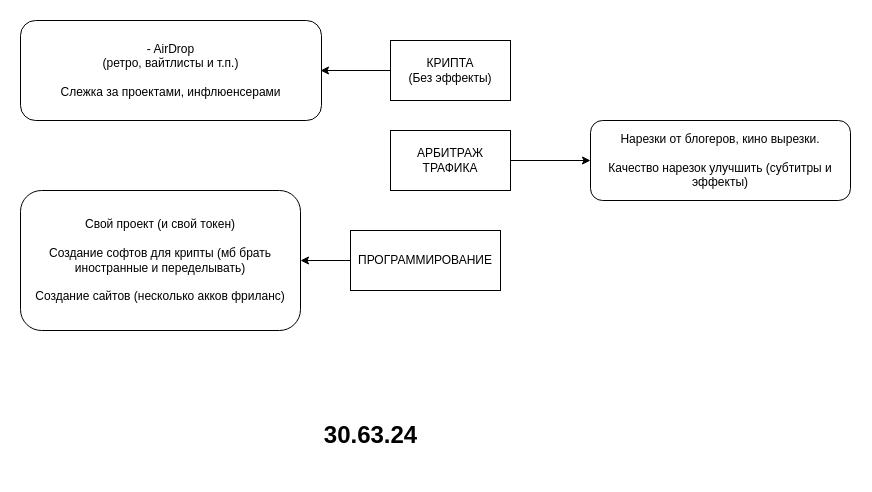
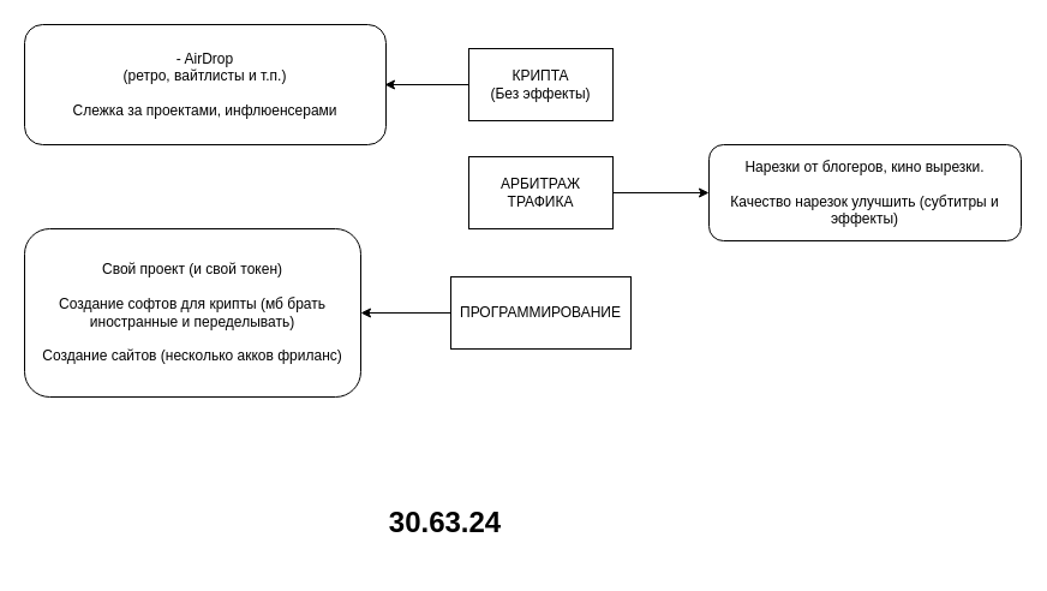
  <mxCell id="0" />
  <mxCell id="1" parent="0" />
  <mxCell id="2" value="КРИПТА&lt;br&gt;(Без эффекты)" style="rounded=0;whiteSpace=wrap;html=1;" parent="1" vertex="1"><mxGeometry x="390" y="40" width="120" height="60" as="geometry" /></mxCell>
  <mxCell id="3" value="АРБИТРАЖ&lt;br&gt;ТРАФИКА" style="rounded=0;whiteSpace=wrap;html=1;" parent="1" vertex="1"><mxGeometry x="390" y="130" width="120" height="60" as="geometry" /></mxCell>
- <mxCell id="4" value="ПРОГРАММИРОВАНИЕ" style="rounded=0;whiteSpace=wrap;html=1;" parent="1" vertex="1"><mxGeometry x="350" y="230" width="150" height="60" as="geometry" /></mxCell>
+ <mxCell id="4" value="ПРОГРАММИРОВАНИЕ" style="rounded=0;whiteSpace=wrap;html=1;" parent="1" vertex="1"><mxGeometry x="375" y="230" width="150" height="60" as="geometry" /></mxCell>
  <mxCell id="5" value="" style="endArrow=classic;html=1;rounded=0;exitX=0;exitY=0.5;exitDx=0;exitDy=0;" parent="1" source="2" edge="1"><mxGeometry width="50" height="50" relative="1" as="geometry"><mxPoint x="470" y="220" as="sourcePoint" /><mxPoint x="320" y="70" as="targetPoint" /></mxGeometry></mxCell>
  <mxCell id="6" value="- AirDrop &lt;br&gt;(ретро, вайтлисты и т.п.)&lt;br&gt;&lt;br&gt;Слежка за проектами, инфлюенсерами" style="rounded=1;whiteSpace=wrap;html=1;" parent="1" vertex="1"><mxGeometry x="20" y="20" width="301" height="100" as="geometry" /></mxCell>
  <mxCell id="7" value="" style="endArrow=classic;html=1;rounded=0;exitX=1;exitY=0.5;exitDx=0;exitDy=0;" parent="1" source="3" edge="1"><mxGeometry width="50" height="50" relative="1" as="geometry"><mxPoint x="470" y="220" as="sourcePoint" /><mxPoint x="590" y="160" as="targetPoint" /><Array as="points"><mxPoint x="590" y="160" /></Array></mxGeometry></mxCell>
  <mxCell id="8" value="Нарезки от блогеров, кино вырезки.&lt;br&gt;&lt;br&gt;Качество нарезок улучшить (субтитры и эффекты)" style="rounded=1;whiteSpace=wrap;html=1;" parent="1" vertex="1"><mxGeometry x="590" y="120" width="260" height="80" as="geometry" /></mxCell>
  <mxCell id="9" value="" style="endArrow=classic;html=1;rounded=0;exitX=0;exitY=0.5;exitDx=0;exitDy=0;" parent="1" source="4" edge="1"><mxGeometry width="50" height="50" relative="1" as="geometry"><mxPoint x="470" y="220" as="sourcePoint" /><mxPoint x="300" y="260" as="targetPoint" /></mxGeometry></mxCell>
  <mxCell id="10" value="Свой проект (и свой токен)&lt;br&gt;&lt;br&gt;Создание софтов для крипты (мб брать иностранные и переделывать)&lt;br&gt;&lt;br&gt;Создание сайтов (несколько акков фриланс)" style="rounded=1;whiteSpace=wrap;html=1;" parent="1" vertex="1"><mxGeometry x="20" y="190" width="280" height="140" as="geometry" /></mxCell>
  <mxCell id="11" value="&lt;h1&gt;&lt;b&gt;30.63.24&lt;/b&gt;&lt;/h1&gt;" style="text;html=1;align=center;verticalAlign=middle;resizable=0;points=[];autosize=1;strokeColor=none;fillColor=none;" vertex="1" parent="1"><mxGeometry x="310" y="400" width="120" height="70" as="geometry" /></mxCell>
